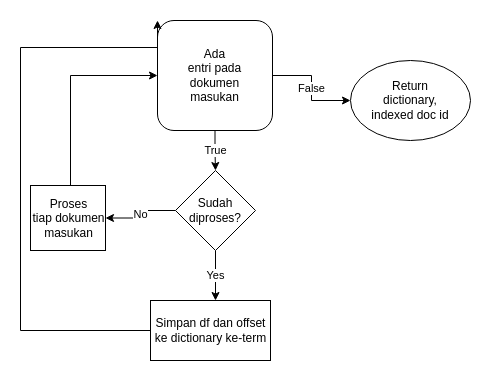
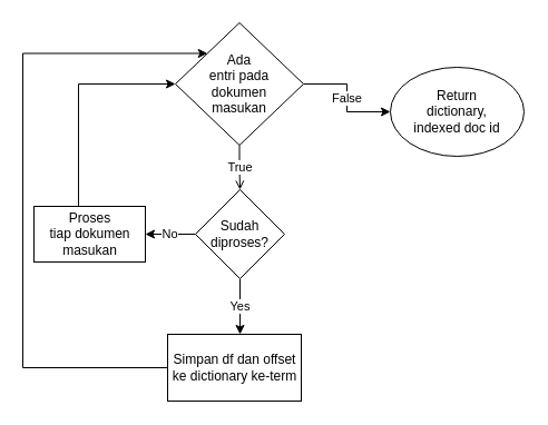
  <mxCell id="0" />
  <mxCell id="1" parent="0" />
  <mxCell id="2" value="False" style="edgeStyle=orthogonalEdgeStyle;rounded=0;orthogonalLoop=1;jettySize=auto;html=1;" edge="1" parent="1" source="4" target="8"><mxGeometry relative="1" as="geometry" /></mxCell>
- <mxCell id="3" value="True" style="edgeStyle=orthogonalEdgeStyle;rounded=0;orthogonalLoop=1;jettySize=auto;html=1;" edge="1" parent="1" source="4" target="7"><mxGeometry relative="1" as="geometry" /></mxCell>
- <mxCell id="4" value="Ada&lt;br&gt;entri pada&lt;br&gt;dokumen&lt;br&gt;masukan" style="whiteSpace=wrap;html=1;rounded=1;" vertex="1" parent="1"><mxGeometry x="157" y="20" width="115" height="110" as="geometry" /></mxCell>
+ <mxCell id="3" value="True" style="edgeStyle=orthogonalEdgeStyle;rounded=0;orthogonalLoop=1;jettySize=auto;html=1;endArrow=open;" edge="1" parent="1" source="4" target="7"><mxGeometry relative="1" as="geometry" /></mxCell>
+ <mxCell id="4" value="Ada&lt;br&gt;entri pada&lt;br&gt;dokumen&lt;br&gt;masukan" style="rhombus;whiteSpace=wrap;html=1;" vertex="1" parent="1"><mxGeometry x="157" y="20" width="115" height="110" as="geometry" /></mxCell>
  <mxCell id="5" value="No" style="edgeStyle=orthogonalEdgeStyle;rounded=0;orthogonalLoop=1;jettySize=auto;html=1;" edge="1" parent="1" source="7" target="10"><mxGeometry relative="1" as="geometry" /></mxCell>
  <mxCell id="6" value="Yes" style="edgeStyle=orthogonalEdgeStyle;rounded=0;orthogonalLoop=1;jettySize=auto;html=1;" edge="1" parent="1" source="7"><mxGeometry relative="1" as="geometry"><mxPoint x="215" y="300" as="targetPoint" /></mxGeometry></mxCell>
  <mxCell id="7" value="Sudah&lt;br&gt;diproses?" style="rhombus;whiteSpace=wrap;html=1;" vertex="1" parent="1"><mxGeometry x="175" y="170" width="80" height="80" as="geometry" /></mxCell>
  <mxCell id="8" value="Return&lt;br&gt;dictionary,&lt;br&gt;indexed doc id" style="ellipse;whiteSpace=wrap;html=1;" vertex="1" parent="1"><mxGeometry x="350" y="60" width="120" height="80" as="geometry" /></mxCell>
  <mxCell id="9" value="" style="edgeStyle=orthogonalEdgeStyle;rounded=0;orthogonalLoop=1;jettySize=auto;html=1;entryX=0;entryY=0.5;entryDx=0;entryDy=0;" edge="1" parent="1" source="10" target="4"><mxGeometry relative="1" as="geometry"><mxPoint x="220" y="0" as="targetPoint" /><Array as="points"><mxPoint x="70" y="75" /></Array></mxGeometry></mxCell>
- <mxCell id="10" value="Proses&lt;br&gt;tiap dokumen&lt;br&gt;masukan" style="html=1;dashed=0;whitespace=wrap;" vertex="1" parent="1"><mxGeometry x="30" y="185" width="75" height="65" as="geometry" /></mxCell>
+ <mxCell id="10" value="Proses&lt;br&gt;tiap dokumen&lt;br&gt;masukan" style="html=1;dashed=0;whitespace=wrap;" vertex="1" parent="1"><mxGeometry x="30" y="185" width="100" height="50" as="geometry" /></mxCell>
  <mxCell id="11" value="" style="edgeStyle=orthogonalEdgeStyle;rounded=0;orthogonalLoop=1;jettySize=auto;html=1;entryX=0;entryY=0;entryDx=0;entryDy=0;" edge="1" parent="1" source="12" target="4"><mxGeometry relative="1" as="geometry"><mxPoint x="-30" y="-20" as="targetPoint" /><Array as="points"><mxPoint x="20" y="330" /><mxPoint x="20" y="47" /></Array></mxGeometry></mxCell>
  <mxCell id="12" value="Simpan df dan offset&lt;br&gt;ke dictionary ke-term" style="html=1;dashed=0;whitespace=wrap;" vertex="1" parent="1"><mxGeometry x="150" y="300" width="120" height="60" as="geometry" /></mxCell>
